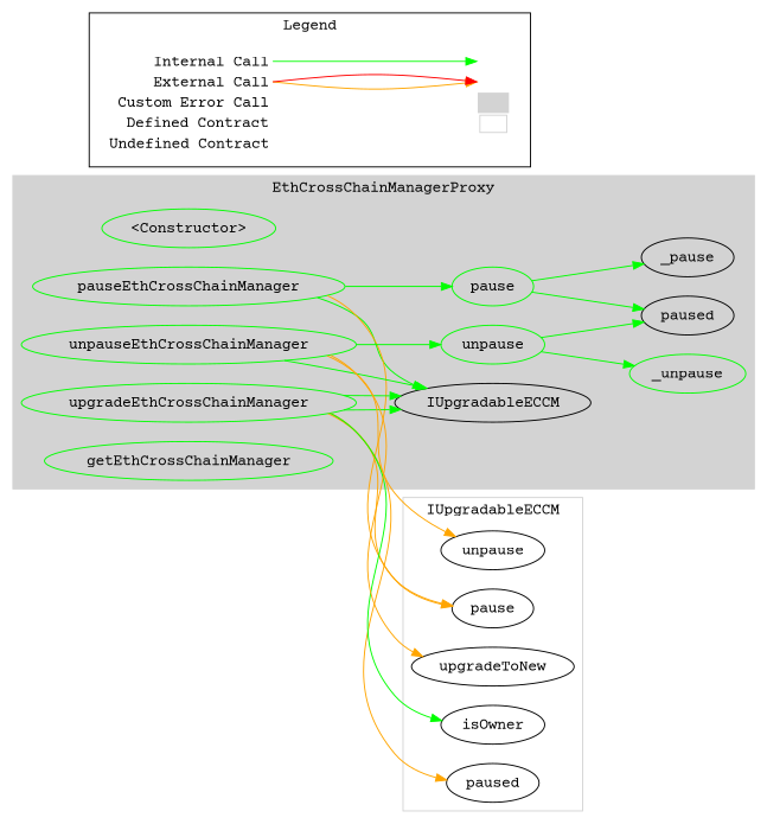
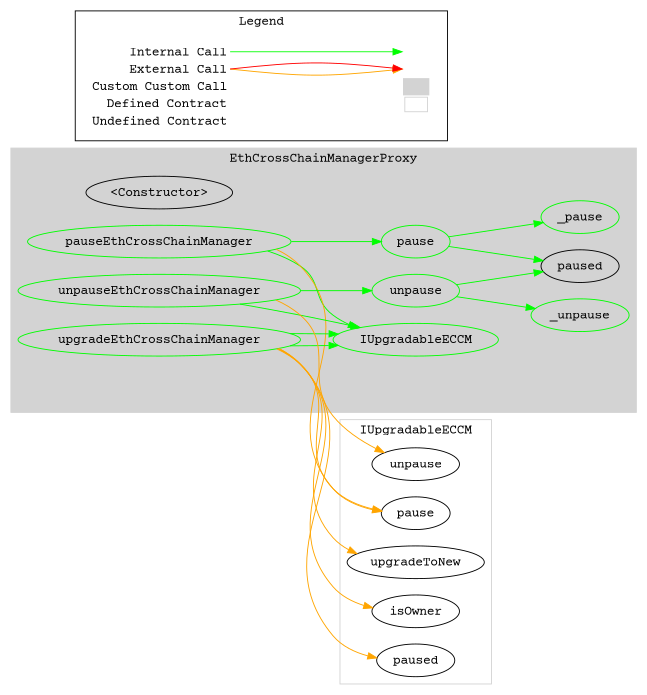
  digraph {
    compound=true
    fontname="Courier Prime"
    rankdir=LR
    node [fontname="Courier Prime"]
    edge [color=green fontname="Courier Prime"]
-   n1 [color=green label="<Constructor>"]
+   n1 [color=black label="<Constructor>"]
    n2 [color=green label=pause]
    n3 [color=green label=unpause]
    n4 [color=green label=pauseEthCrossChainManager]
    n5 [color=green label=upgradeEthCrossChainManager]
    n6 [color=green label=unpauseEthCrossChainManager]
-   n7 [color=green label=getEthCrossChainManager]
    n8 [label=paused]
-   n9 [label=_pause]
+   n9 [label=_pause color=green]
    n10 [color=green label=_unpause]
-   n11 [label=IUpgradableECCM]
+   n11 [label=IUpgradableECCM color=green]
    n12 [label=pause]
    n13 [label=paused]
    n14 [label=upgradeToNew]
    n15 [label=isOwner]
    n16 [label=unpause]
-   n17 [label=<<table border="0" cellpadding="2" cellspacing="0" cellborder="0">   <tr><td align="right" port="i1">Internal Call</td></tr>   <tr><td align="right" port="i2">External Call</td></tr>   <tr><td align="right" port="i2">Custom Error Call</td></tr>   <tr><td align="right" port="i3">Defined Contract</td></tr>   <tr><td align="right" port="i4">Undefined Contract</td></tr>   </table>> shape=plaintext]
+   n17 [label=<<table border="0" cellpadding="2" cellspacing="0" cellborder="0">   <tr><td align="right" port="i1">Internal Call</td></tr>   <tr><td align="right" port="i2">External Call</td></tr>   <tr><td align="right" port="i2">Custom Custom Call</td></tr>   <tr><td align="right" port="i3">Defined Contract</td></tr>   <tr><td align="right" port="i4">Undefined Contract</td></tr>   </table>> shape=plaintext]
    n18 [label=<<table border="0" cellpadding="2" cellspacing="0" cellborder="0">   <tr><td port="i1">&nbsp;&nbsp;&nbsp;</td></tr>   <tr><td port="i2">&nbsp;&nbsp;&nbsp;</td></tr>   <tr><td port="i3" bgcolor="lightgray">&nbsp;&nbsp;&nbsp;</td></tr>   <tr><td port="i4">     <table border="1" cellborder="0" cellspacing="0" cellpadding="7" color="lightgray">       <tr>        <td></td>       </tr>      </table>   </td></tr>   </table>> shape=plaintext]
    subgraph cluster_1 {
      bgcolor=lightgray
      color=lightgray
      label=EthCrossChainManagerProxy
      style=filled
      n1
      n2
      n3
      n4
      n5
      n6
-     n7
      n8
      n9
      n10
      n11
    }
    subgraph cluster_2 {
      color=lightgray
      label=IUpgradableECCM
      n12
      n13
      n14
      n15
      n16
    }
    subgraph cluster_3 {
      label=Legend
      n17
      n18
    }
    n2 -> n8
    n2 -> n9
    n3 -> n8
    n3 -> n10
    n4 -> n2
    n4 -> n11
    n4 -> n12 [color=orange]
    n5 -> n11
    n5 -> n11
    n5 -> n12 [color=orange]
    n5 -> n13 [color=orange]
-   n6 -> n14 [color=orange]
-   n5 -> n15
+   n5 -> n14 [color=orange]
+   n5 -> n15 [color=orange]
    n6 -> n3
    n6 -> n11
    n6 -> n16 [color=orange]
    n17 -> n18 [headport="i1:w" tailport="i1:e"]
    n17 -> n18 [color=orange headport="i2:w" tailport="i2:e"]
    n17 -> n18 [color=red headport="i2:w" tailport="i2:e"]
  }
